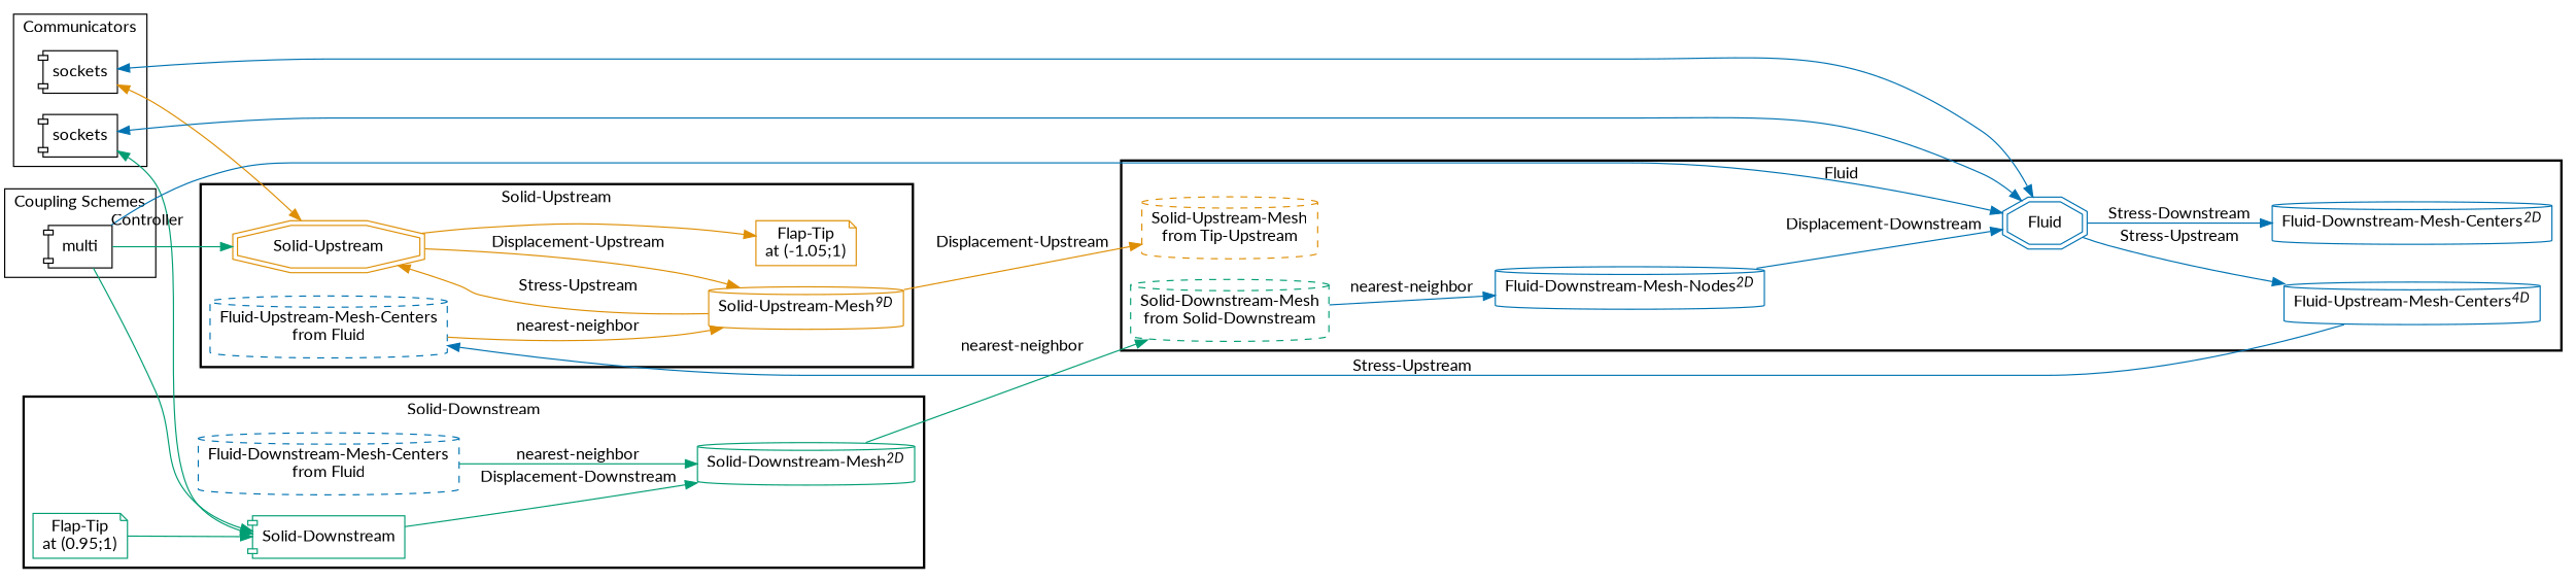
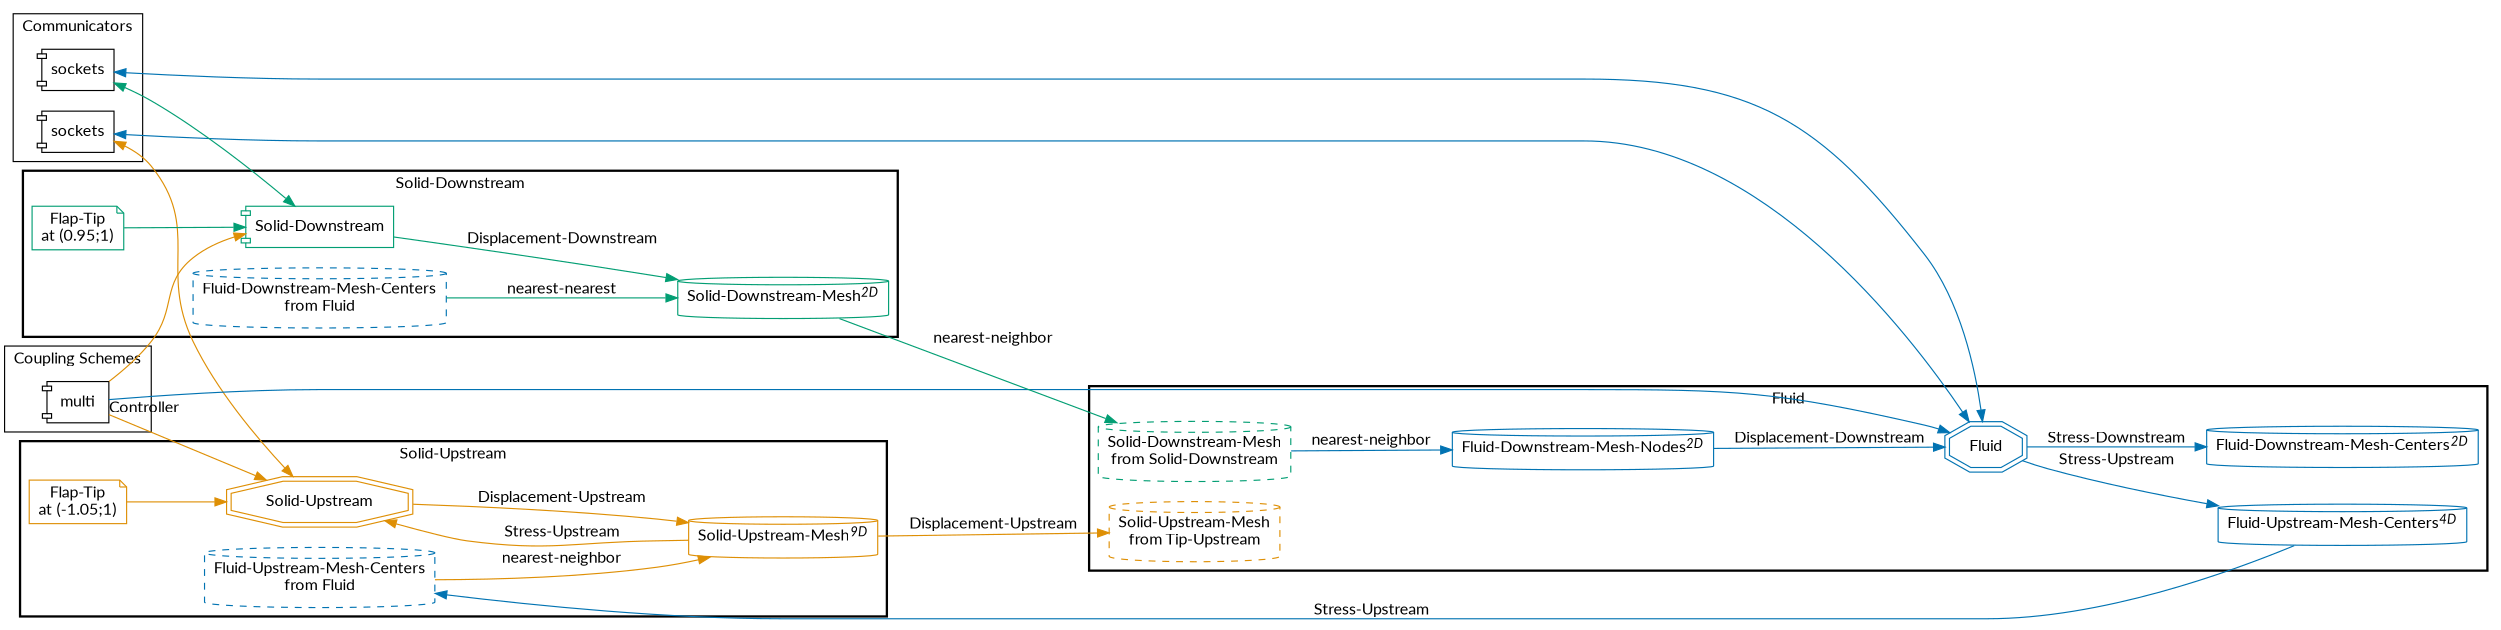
  digraph {
    compound=True
    fontname=Lato
    rankdir=LR
    splines=true
    node [fontname=Lato shape=cylinder color="#0173B2"]
    edge [color="#0173B2" fontname=Lato]
    n1 [label=sockets shape=component color=""]
    n2 [label=sockets shape=component color=""]
    n3 [label=multi shape=component color=""]
    Fluid [shape=doubleoctagon]
    n5 [label=<Fluid-Upstream-Mesh-Centers<SUP><I>4D</I></SUP>>]
    n6 [label=<Fluid-Downstream-Mesh-Centers<SUP><I>2D</I></SUP>>]
    n7 [label=<Fluid-Downstream-Mesh-Nodes<SUP><I>2D</I></SUP>>]
    n8 [color="#DE8F05" label="Solid-Upstream-Mesh\nfrom Tip-Upstream" style=dashed]
    n9 [color="#029E73" label="Solid-Downstream-Mesh\nfrom Solid-Downstream" style=dashed]
    "Solid-Upstream" [color="#DE8F05" shape=doubleoctagon]
    n11 [color="#DE8F05" label=<Solid-Upstream-Mesh<SUP><I>9D</I></SUP>>]
    n12 [label="Fluid-Upstream-Mesh-Centers\nfrom Fluid" style=dashed]
    n13 [color="#DE8F05" label="Flap-Tip\nat (-1.05;1)" shape=note]
    "Solid-Downstream" [color="#029E73" shape=component]
    n15 [color="#029E73" label=<Solid-Downstream-Mesh<SUP><I>2D</I></SUP>>]
    n16 [label="Fluid-Downstream-Mesh-Centers\nfrom Fluid" style=dashed]
    n17 [color="#029E73" label="Flap-Tip\nat (0.95;1)" shape=note]
    subgraph cluster_1 {
      label=Communicators
      n1
      n2
    }
    subgraph cluster_2 {
      label="Coupling Schemes"
      n3
    }
    subgraph cluster_3 {
      label=Fluid
      style=bold
      Fluid
      n5
      n6
      n7
      n8
      n9
    }
    subgraph cluster_4 {
      label="Solid-Upstream"
      style=bold
      "Solid-Upstream"
      n11
      n12
      n13
    }
    subgraph cluster_5 {
      label="Solid-Downstream"
      style=bold
      "Solid-Downstream"
      n15
      n16
      n17
    }
    n1 -> Fluid [dir=both]
    n1 -> "Solid-Upstream" [color="#DE8F05" dir=both]
    n2 -> Fluid [dir=both]
    n2 -> "Solid-Downstream" [color="#029E73" dir=both]
    n3 -> Fluid [taillabel=Controller]
-   n3 -> "Solid-Upstream" [color="#029E73"]
-   n3 -> "Solid-Downstream" [color="#029E73"]
+   n3 -> "Solid-Upstream" [color="#DE8F05"]
+   n3 -> "Solid-Downstream" [color="#DE8F05"]
    Fluid -> n5 [label="Stress-Upstream"]
    Fluid -> n6 [label="Stress-Downstream"]
    n5 -> n12 [label="Stress-Upstream"]
    n7 -> Fluid [label="Displacement-Downstream"]
    n9 -> n7 [label="nearest-neighbor"]
    "Solid-Upstream" -> n11 [color="#DE8F05" label="Displacement-Upstream"]
    n11 -> n8 [color="#DE8F05" label="Displacement-Upstream"]
    n11 -> "Solid-Upstream" [color="#DE8F05" label="Stress-Upstream"]
    n12 -> n11 [color="#DE8F05" label="nearest-neighbor"]
-   "Solid-Upstream" -> n13 [color="#DE8F05"]
+   n13 -> "Solid-Upstream" [color="#DE8F05"]
    "Solid-Downstream" -> n15 [color="#029E73" label="Displacement-Downstream"]
    n15 -> n9 [color="#029E73" label="nearest-neighbor"]
-   n16 -> n15 [color="#029E73" label="nearest-neighbor"]
+   n16 -> n15 [color="#029E73" label="nearest-nearest"]
    n17 -> "Solid-Downstream" [color="#029E73"]
  }
